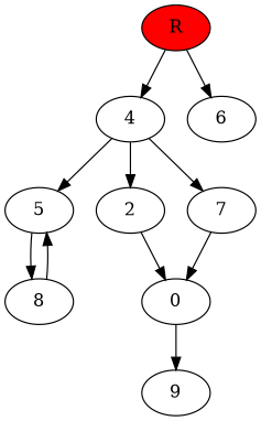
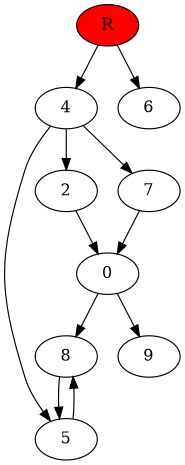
  digraph {
    n1 [label=0]
    8
    9
    5
    2
    4
    7
    R [fillcolor="#ff0000" style=filled]
    6
+   n1 -> 8
    n1 -> 9
    8 -> 5
    5 -> 8
    2 -> n1
    4 -> 5
    4 -> 2
    4 -> 7
    7 -> n1
    R -> 4
    R -> 6
  }
